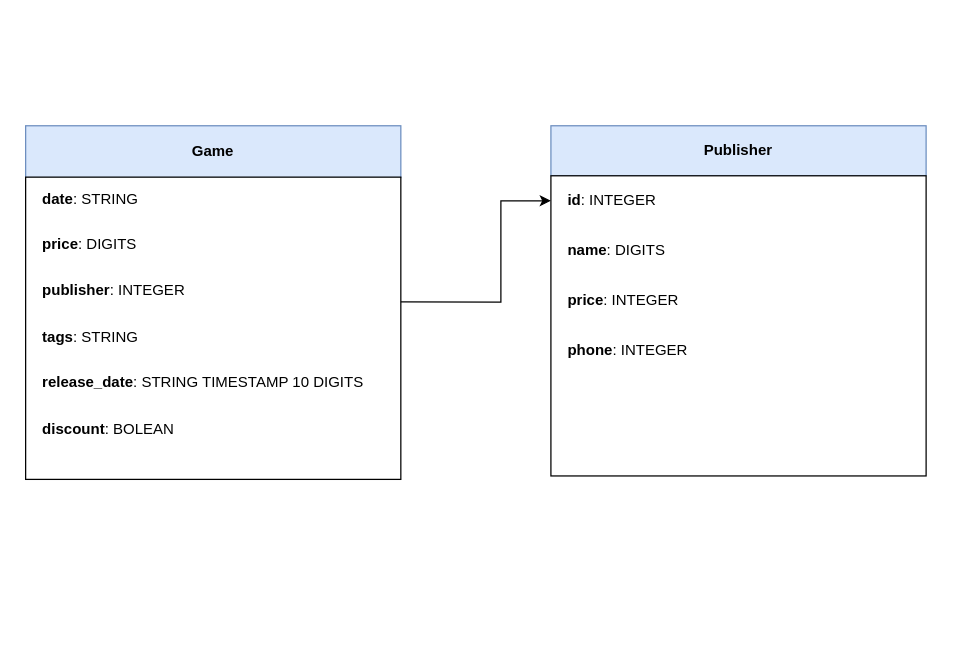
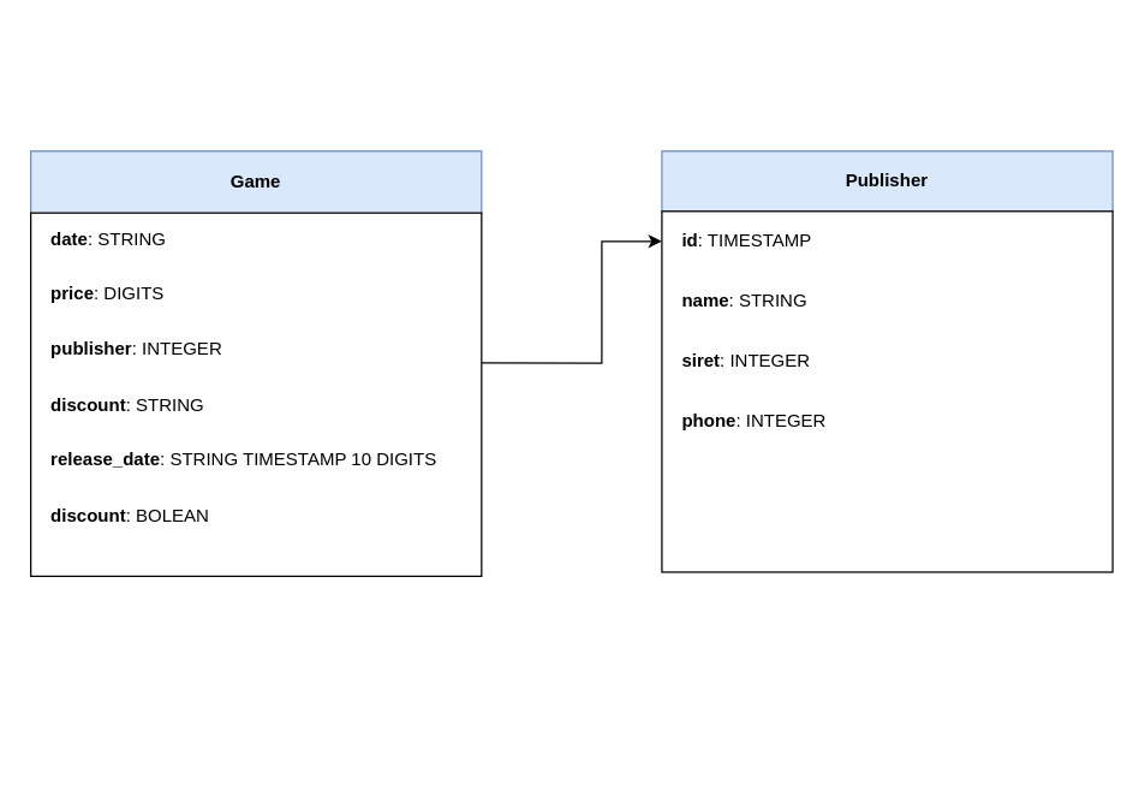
  <mxCell id="0" />
  <mxCell id="1" parent="0" />
  <mxCell id="2" value="" style="group" parent="1" vertex="1" connectable="0"><mxGeometry x="280" y="20" width="300" height="480" as="geometry" /></mxCell>
  <mxCell id="3" value="" style="group" parent="1" vertex="1" connectable="0"><mxGeometry x="440" y="100" width="300" height="60" as="geometry" /></mxCell>
  <mxCell id="4" value="" style="rounded=0;whiteSpace=wrap;html=1;strokeColor=#6c8ebf;fillColor=#dae8fc;" parent="3" vertex="1"><mxGeometry width="300" height="40" as="geometry" /></mxCell>
  <mxCell id="5" value="&lt;b&gt;Publisher&lt;/b&gt;" style="text;html=1;strokeColor=none;fillColor=none;align=center;verticalAlign=middle;whiteSpace=wrap;rounded=0;fontColor=#000000;" parent="3" vertex="1"><mxGeometry width="300" height="40" as="geometry" /></mxCell>
  <mxCell id="6" value="" style="rounded=0;whiteSpace=wrap;html=1;fontColor=#000000;strokeColor=#000000;fillColor=#ffffff;" parent="1" vertex="1"><mxGeometry x="440" y="140" width="300" height="240" as="geometry" /></mxCell>
- <mxCell id="7" value="&lt;b&gt;&amp;nbsp; id&lt;/b&gt;: INTEGER" style="text;html=1;strokeColor=none;fillColor=none;align=left;verticalAlign=middle;whiteSpace=wrap;rounded=0;fontColor=#000000;spacingLeft=5;" parent="1" vertex="1"><mxGeometry x="440" y="140" width="300" height="40" as="geometry" /></mxCell>
+ <mxCell id="7" value="&lt;b&gt;&amp;nbsp; id&lt;/b&gt;: TIMESTAMP" style="text;html=1;strokeColor=none;fillColor=none;align=left;verticalAlign=middle;whiteSpace=wrap;rounded=0;fontColor=#000000;spacingLeft=5;" parent="1" vertex="1"><mxGeometry x="440" y="140" width="300" height="40" as="geometry" /></mxCell>
  <mxCell id="8" value="&lt;b&gt;&amp;nbsp; phone&lt;/b&gt;: INTEGER" style="text;html=1;strokeColor=none;fillColor=none;align=left;verticalAlign=middle;whiteSpace=wrap;rounded=0;fontColor=#000000;spacingLeft=5;" parent="1" vertex="1"><mxGeometry x="440" y="260" width="300" height="40" as="geometry" /></mxCell>
- <mxCell id="9" value="&lt;b&gt;&amp;nbsp; name&lt;/b&gt;: DIGITS" style="text;html=1;strokeColor=none;fillColor=none;align=left;verticalAlign=middle;whiteSpace=wrap;rounded=0;fontColor=#000000;spacingLeft=5;" parent="1" vertex="1"><mxGeometry x="440" y="180" width="300" height="40" as="geometry" /></mxCell>
- <mxCell id="10" value="&lt;b&gt;&amp;nbsp; price&lt;/b&gt;: INTEGER" style="text;html=1;strokeColor=none;fillColor=none;align=left;verticalAlign=middle;whiteSpace=wrap;rounded=0;fontColor=#000000;spacingLeft=5;" parent="1" vertex="1"><mxGeometry x="440" y="220" width="300" height="40" as="geometry" /></mxCell>
+ <mxCell id="9" value="&lt;b&gt;&amp;nbsp; name&lt;/b&gt;: STRING" style="text;html=1;strokeColor=none;fillColor=none;align=left;verticalAlign=middle;whiteSpace=wrap;rounded=0;fontColor=#000000;spacingLeft=5;" parent="1" vertex="1"><mxGeometry x="440" y="180" width="300" height="40" as="geometry" /></mxCell>
+ <mxCell id="10" value="&lt;b&gt;&amp;nbsp; siret&lt;/b&gt;: INTEGER" style="text;html=1;strokeColor=none;fillColor=none;align=left;verticalAlign=middle;whiteSpace=wrap;rounded=0;fontColor=#000000;spacingLeft=5;" parent="1" vertex="1"><mxGeometry x="440" y="220" width="300" height="40" as="geometry" /></mxCell>
  <mxCell id="11" value="" style="group" parent="1" vertex="1" connectable="0"><mxGeometry x="20" y="100" width="300" height="290" as="geometry" /></mxCell>
  <mxCell id="12" value="" style="group" parent="11" vertex="1" connectable="0"><mxGeometry width="300" height="290" as="geometry" /></mxCell>
  <mxCell id="13" value="" style="group" parent="12" vertex="1" connectable="0"><mxGeometry width="300" height="290" as="geometry" /></mxCell>
  <mxCell id="14" value="" style="group" parent="13" vertex="1" connectable="0"><mxGeometry width="300" height="48.333" as="geometry" /></mxCell>
  <mxCell id="15" value="" style="rounded=0;whiteSpace=wrap;html=1;strokeColor=#6c8ebf;fillColor=#dae8fc;" parent="14" vertex="1"><mxGeometry width="300" height="41.429" as="geometry" /></mxCell>
  <mxCell id="16" value="&lt;b&gt;Game&lt;/b&gt;" style="text;html=1;strokeColor=none;fillColor=none;align=center;verticalAlign=middle;whiteSpace=wrap;rounded=0;fontColor=#000000;" parent="14" vertex="1"><mxGeometry y="5.179" width="300" height="31.071" as="geometry" /></mxCell>
  <mxCell id="17" value="" style="rounded=0;whiteSpace=wrap;html=1;fontColor=#000000;strokeColor=#000000;fillColor=#ffffff;" parent="13" vertex="1"><mxGeometry y="41.083" width="300" height="241.667" as="geometry" /></mxCell>
  <mxCell id="18" value="&lt;b&gt;&amp;nbsp; price&lt;/b&gt;: DIGITS" style="text;html=1;strokeColor=none;fillColor=none;align=left;verticalAlign=middle;whiteSpace=wrap;rounded=0;fontColor=#000000;spacingLeft=5;" parent="13" vertex="1"><mxGeometry y="77.333" width="300" height="36.25" as="geometry" /></mxCell>
  <mxCell id="19" value="&lt;b&gt;&amp;nbsp; date&lt;/b&gt;: STRING" style="text;html=1;strokeColor=none;fillColor=none;align=left;verticalAlign=middle;whiteSpace=wrap;rounded=0;fontColor=#000000;spacingLeft=5;" parent="13" vertex="1"><mxGeometry y="41.083" width="300" height="36.25" as="geometry" /></mxCell>
  <mxCell id="20" value="&lt;b&gt;&amp;nbsp; publisher&lt;/b&gt;: INTEGER" style="text;html=1;strokeColor=none;fillColor=none;align=left;verticalAlign=middle;whiteSpace=wrap;rounded=0;fontColor=#000000;spacingLeft=5;" parent="13" vertex="1"><mxGeometry y="113.583" width="300" height="36.25" as="geometry" /></mxCell>
- <mxCell id="21" value="&lt;b&gt;&amp;nbsp; tags&lt;/b&gt;: STRING" style="text;html=1;strokeColor=none;fillColor=none;align=left;verticalAlign=middle;whiteSpace=wrap;rounded=0;fontColor=#000000;spacingLeft=5;" parent="13" vertex="1"><mxGeometry y="151.042" width="300" height="36.25" as="geometry" /></mxCell>
+ <mxCell id="21" value="&lt;b&gt;&amp;nbsp; discount&lt;/b&gt;: STRING" style="text;html=1;strokeColor=none;fillColor=none;align=left;verticalAlign=middle;whiteSpace=wrap;rounded=0;fontColor=#000000;spacingLeft=5;" parent="13" vertex="1"><mxGeometry y="151.042" width="300" height="36.25" as="geometry" /></mxCell>
  <mxCell id="22" value="&lt;b&gt;&amp;nbsp; release_date&lt;/b&gt;: STRING TIMESTAMP 10 DIGITS" style="text;html=1;strokeColor=none;fillColor=none;align=left;verticalAlign=middle;whiteSpace=wrap;rounded=0;fontColor=#000000;spacingLeft=5;" parent="13" vertex="1"><mxGeometry y="187.292" width="300" height="36.25" as="geometry" /></mxCell>
  <mxCell id="23" value="&lt;b&gt;&amp;nbsp; discount&lt;/b&gt;: BOLEAN" style="text;html=1;strokeColor=none;fillColor=none;align=left;verticalAlign=middle;whiteSpace=wrap;rounded=0;fontColor=#000000;spacingLeft=5;" parent="13" vertex="1"><mxGeometry y="224.577" width="300" height="36.25" as="geometry" /></mxCell>
  <mxCell id="24" value="" style="endArrow=classic;html=1;rounded=0;exitX=1;exitY=0.75;exitDx=0;exitDy=0;" parent="1" source="20" edge="1"><mxGeometry width="50" height="50" relative="1" as="geometry"><mxPoint x="390" y="210" as="sourcePoint" /><mxPoint x="440" y="160" as="targetPoint" /><Array as="points"><mxPoint x="400" y="241" /><mxPoint x="400" y="160" /></Array></mxGeometry></mxCell>
